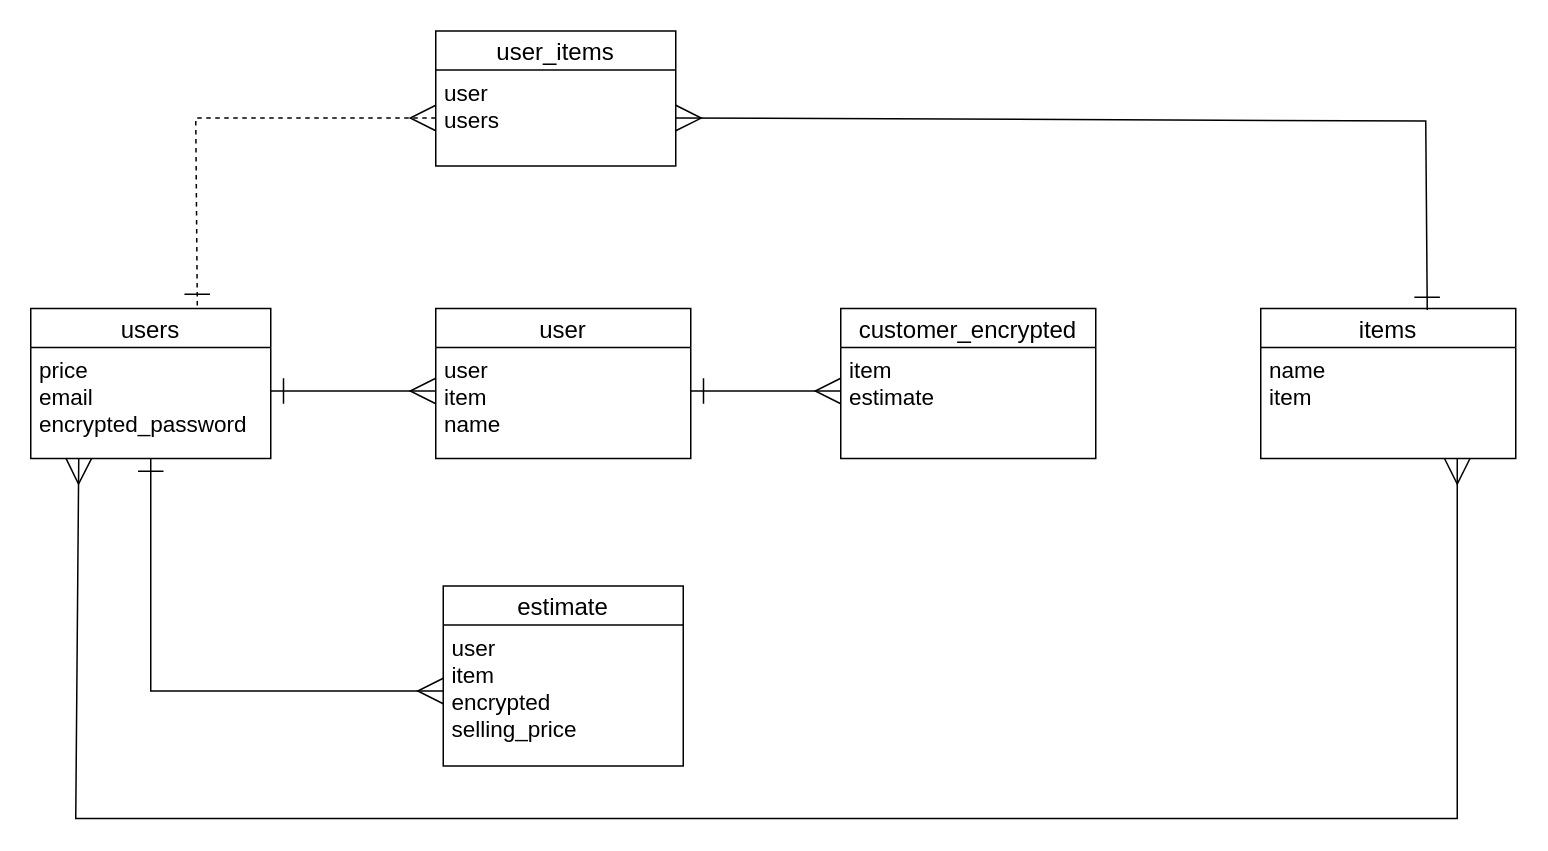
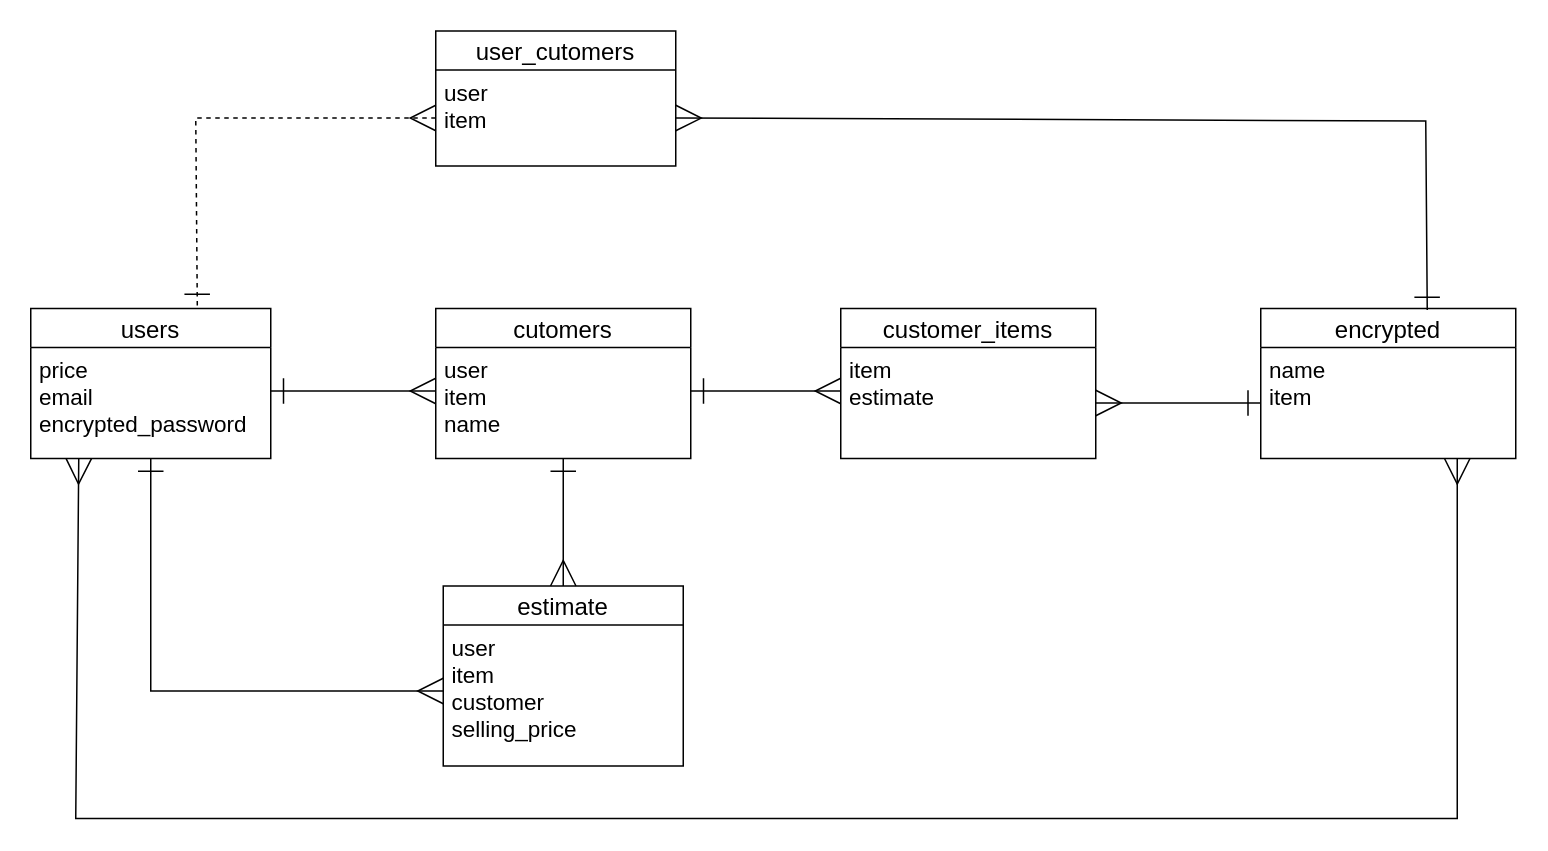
  <mxCell id="0" />
  <mxCell id="1" parent="0" />
  <mxCell id="2" value="users" style="swimlane;fontStyle=0;childLayout=stackLayout;horizontal=1;startSize=26;horizontalStack=0;resizeParent=1;resizeParentMax=0;resizeLast=0;collapsible=1;marginBottom=0;align=center;fontSize=16;" vertex="1" parent="1"><mxGeometry x="20" y="205" width="160" height="100" as="geometry" /></mxCell>
  <mxCell id="3" value="price&#10;email&#10;encrypted_password&#10;" style="text;strokeColor=none;fillColor=none;spacingLeft=4;spacingRight=4;overflow=hidden;rotatable=0;points=[[0,0.5],[1,0.5]];portConstraint=eastwest;fontSize=15;" vertex="1" parent="2"><mxGeometry y="26" width="160" height="74" as="geometry" /></mxCell>
- <mxCell id="4" value="customer_encrypted" style="swimlane;fontStyle=0;childLayout=stackLayout;horizontal=1;startSize=26;horizontalStack=0;resizeParent=1;resizeParentMax=0;resizeLast=0;collapsible=1;marginBottom=0;align=center;fontSize=16;" vertex="1" parent="1"><mxGeometry x="560" y="205" width="170" height="100" as="geometry" /></mxCell>
+ <mxCell id="4" value="customer_items" style="swimlane;fontStyle=0;childLayout=stackLayout;horizontal=1;startSize=26;horizontalStack=0;resizeParent=1;resizeParentMax=0;resizeLast=0;collapsible=1;marginBottom=0;align=center;fontSize=16;" vertex="1" parent="1"><mxGeometry x="560" y="205" width="170" height="100" as="geometry" /></mxCell>
  <mxCell id="5" value="item&#10;estimate" style="text;strokeColor=none;fillColor=none;spacingLeft=4;spacingRight=4;overflow=hidden;rotatable=0;points=[[0,0.5],[1,0.5]];portConstraint=eastwest;fontSize=15;" vertex="1" parent="4"><mxGeometry y="26" width="170" height="74" as="geometry" /></mxCell>
  <mxCell id="6" value="estimate" style="swimlane;fontStyle=0;childLayout=stackLayout;horizontal=1;startSize=26;horizontalStack=0;resizeParent=1;resizeParentMax=0;resizeLast=0;collapsible=1;marginBottom=0;align=center;fontSize=16;" vertex="1" parent="1"><mxGeometry x="295" y="390" width="160" height="120" as="geometry" /></mxCell>
- <mxCell id="7" value="user&#10;item&#10;encrypted&#10;selling_price" style="text;strokeColor=none;fillColor=none;spacingLeft=4;spacingRight=4;overflow=hidden;rotatable=0;points=[[0,0.5],[1,0.5]];portConstraint=eastwest;fontSize=15;" vertex="1" parent="6"><mxGeometry y="26" width="160" height="94" as="geometry" /></mxCell>
- <mxCell id="8" value="user_items" style="swimlane;fontStyle=0;childLayout=stackLayout;horizontal=1;startSize=26;horizontalStack=0;resizeParent=1;resizeParentMax=0;resizeLast=0;collapsible=1;marginBottom=0;align=center;fontSize=16;" vertex="1" parent="1"><mxGeometry x="290" y="20" width="160" height="90" as="geometry" /></mxCell>
- <mxCell id="9" value="user&#10;users" style="text;strokeColor=none;fillColor=none;spacingLeft=4;spacingRight=4;overflow=hidden;rotatable=0;points=[[0,0.5],[1,0.5]];portConstraint=eastwest;fontSize=15;" vertex="1" parent="8"><mxGeometry y="26" width="160" height="64" as="geometry" /></mxCell>
+ <mxCell id="7" value="user&#10;item&#10;customer&#10;selling_price" style="text;strokeColor=none;fillColor=none;spacingLeft=4;spacingRight=4;overflow=hidden;rotatable=0;points=[[0,0.5],[1,0.5]];portConstraint=eastwest;fontSize=15;" vertex="1" parent="6"><mxGeometry y="26" width="160" height="94" as="geometry" /></mxCell>
+ <mxCell id="8" value="user_cutomers" style="swimlane;fontStyle=0;childLayout=stackLayout;horizontal=1;startSize=26;horizontalStack=0;resizeParent=1;resizeParentMax=0;resizeLast=0;collapsible=1;marginBottom=0;align=center;fontSize=16;" vertex="1" parent="1"><mxGeometry x="290" y="20" width="160" height="90" as="geometry" /></mxCell>
+ <mxCell id="9" value="user&#10;item" style="text;strokeColor=none;fillColor=none;spacingLeft=4;spacingRight=4;overflow=hidden;rotatable=0;points=[[0,0.5],[1,0.5]];portConstraint=eastwest;fontSize=15;" vertex="1" parent="8"><mxGeometry y="26" width="160" height="64" as="geometry" /></mxCell>
  <mxCell id="10" style="edgeStyle=none;rounded=0;orthogonalLoop=1;jettySize=auto;html=1;startArrow=ERmany;startFill=0;startSize=15;endArrow=ERone;endFill=0;endSize=15;" edge="1" parent="1" target="3"><mxGeometry relative="1" as="geometry"><mxPoint x="229" y="403" as="targetPoint" /><Array as="points"><mxPoint x="100" y="460" /></Array><mxPoint x="295" y="460" as="sourcePoint" /></mxGeometry></mxCell>
- <mxCell id="11" value="user" style="swimlane;fontStyle=0;childLayout=stackLayout;horizontal=1;startSize=26;horizontalStack=0;resizeParent=1;resizeParentMax=0;resizeLast=0;collapsible=1;marginBottom=0;align=center;fontSize=16;" vertex="1" parent="1"><mxGeometry x="290" y="205" width="170" height="100" as="geometry" /></mxCell>
+ <mxCell id="11" value="cutomers" style="swimlane;fontStyle=0;childLayout=stackLayout;horizontal=1;startSize=26;horizontalStack=0;resizeParent=1;resizeParentMax=0;resizeLast=0;collapsible=1;marginBottom=0;align=center;fontSize=16;" vertex="1" parent="1"><mxGeometry x="290" y="205" width="170" height="100" as="geometry" /></mxCell>
  <mxCell id="12" value="user&#10;item&#10;name" style="text;strokeColor=none;fillColor=none;spacingLeft=4;spacingRight=4;overflow=hidden;rotatable=0;points=[[0,0.5],[1,0.5]];portConstraint=eastwest;fontSize=15;" vertex="1" parent="11"><mxGeometry y="26" width="170" height="74" as="geometry" /></mxCell>
- <mxCell id="13" value="items" style="swimlane;fontStyle=0;childLayout=stackLayout;horizontal=1;startSize=26;horizontalStack=0;resizeParent=1;resizeParentMax=0;resizeLast=0;collapsible=1;marginBottom=0;align=center;fontSize=16;" vertex="1" parent="1"><mxGeometry x="840" y="205" width="170" height="100" as="geometry" /></mxCell>
+ <mxCell id="13" value="encrypted" style="swimlane;fontStyle=0;childLayout=stackLayout;horizontal=1;startSize=26;horizontalStack=0;resizeParent=1;resizeParentMax=0;resizeLast=0;collapsible=1;marginBottom=0;align=center;fontSize=16;" vertex="1" parent="1"><mxGeometry x="840" y="205" width="170" height="100" as="geometry" /></mxCell>
  <mxCell id="14" value="name&#10;item" style="text;strokeColor=none;fillColor=none;spacingLeft=4;spacingRight=4;overflow=hidden;rotatable=0;points=[[0,0.5],[1,0.5]];portConstraint=eastwest;fontSize=15;" vertex="1" parent="13"><mxGeometry y="26" width="170" height="74" as="geometry" /></mxCell>
  <mxCell id="15" style="edgeStyle=none;rounded=0;orthogonalLoop=1;jettySize=auto;html=1;startArrow=ERone;startFill=0;endSize=15;startSize=15;endArrow=ERmany;endFill=0;" edge="1" parent="1"><mxGeometry relative="1" as="geometry"><mxPoint x="180" y="260" as="sourcePoint" /><mxPoint x="290" y="260" as="targetPoint" /></mxGeometry></mxCell>
  <mxCell id="16" style="edgeStyle=none;rounded=0;orthogonalLoop=1;jettySize=auto;html=1;startArrow=ERone;startFill=0;endSize=15;startSize=15;endArrow=ERmany;endFill=0;" edge="1" parent="1"><mxGeometry relative="1" as="geometry"><mxPoint x="460" y="260" as="sourcePoint" /><mxPoint x="560" y="260" as="targetPoint" /></mxGeometry></mxCell>
+ <mxCell id="17" style="edgeStyle=orthogonalEdgeStyle;rounded=0;orthogonalLoop=1;jettySize=auto;html=1;exitX=0;exitY=0.5;exitDx=0;exitDy=0;entryX=1;entryY=0.5;entryDx=0;entryDy=0;endArrow=ERmany;endFill=0;endSize=15;startSize=15;startArrow=ERone;startFill=0;" edge="1" parent="1" source="14" target="5"><mxGeometry relative="1" as="geometry" /></mxCell>
  <mxCell id="18" style="edgeStyle=none;rounded=0;orthogonalLoop=1;jettySize=auto;html=1;startArrow=ERmany;startFill=0;startSize=15;endArrow=ERmany;endFill=0;endSize=15;" edge="1" parent="1"><mxGeometry relative="1" as="geometry"><mxPoint x="52" y="305" as="targetPoint" /><Array as="points"><mxPoint x="971" y="545" /><mxPoint x="50" y="545" /></Array><mxPoint x="971" y="305" as="sourcePoint" /></mxGeometry></mxCell>
  <mxCell id="19" style="edgeStyle=none;rounded=0;orthogonalLoop=1;jettySize=auto;html=1;startArrow=ERmany;startFill=0;startSize=15;endArrow=ERone;endFill=0;endSize=15;exitX=0;exitY=0.5;exitDx=0;exitDy=0;entryX=0.694;entryY=-0.01;entryDx=0;entryDy=0;entryPerimeter=0;dashed=1;" edge="1" parent="1" source="9" target="2"><mxGeometry relative="1" as="geometry"><mxPoint x="295" y="135" as="targetPoint" /><Array as="points"><mxPoint x="130" y="78" /></Array><mxPoint x="100" y="-20" as="sourcePoint" /></mxGeometry></mxCell>
  <mxCell id="20" style="edgeStyle=none;rounded=0;orthogonalLoop=1;jettySize=auto;html=1;startArrow=ERmany;startFill=0;startSize=15;endArrow=ERone;endFill=0;endSize=15;exitX=1;exitY=0.5;exitDx=0;exitDy=0;" edge="1" parent="1" source="9"><mxGeometry relative="1" as="geometry"><mxPoint x="951" y="206" as="targetPoint" /><Array as="points"><mxPoint x="950" y="80" /></Array><mxPoint x="491.04" y="96" as="sourcePoint" /></mxGeometry></mxCell>
+ <mxCell id="21" style="edgeStyle=none;rounded=0;orthogonalLoop=1;jettySize=auto;html=1;startArrow=ERmany;startFill=0;startSize=15;endArrow=ERone;endFill=0;endSize=15;exitX=0.5;exitY=0;exitDx=0;exitDy=0;entryX=0.5;entryY=1;entryDx=0;entryDy=0;entryPerimeter=0;" edge="1" parent="1" source="6" target="12"><mxGeometry relative="1" as="geometry"><mxPoint x="374" y="305" as="targetPoint" /><mxPoint x="395" y="445" as="sourcePoint" /></mxGeometry></mxCell>
